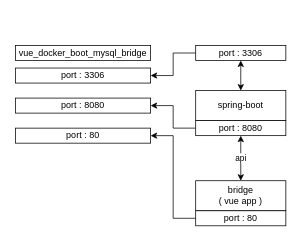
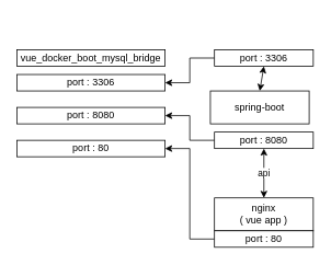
  <mxCell id="0" />
  <mxCell id="1" parent="0" />
  <mxCell id="2" value="" style="group" vertex="1" connectable="0" parent="1"><mxGeometry x="20" y="20" width="360" height="280" as="geometry" /></mxCell>
  <mxCell id="3" value="vue_docker_boot_mysql_bridge" style="rounded=0;whiteSpace=wrap;html=1;" vertex="1" parent="2"><mxGeometry y="40" width="180" height="20" as="geometry" /></mxCell>
- <mxCell id="4" value="spring-boot" style="rounded=0;whiteSpace=wrap;html=1;" vertex="1" parent="2"><mxGeometry x="240" y="100" width="120" height="40" as="geometry" /></mxCell>
+ <mxCell id="4" value="spring-boot" style="rounded=0;whiteSpace=wrap;html=1;" vertex="1" parent="2"><mxGeometry x="235" y="90" width="120" height="40" as="geometry" /></mxCell>
  <mxCell id="5" value="port : 3306" style="rounded=0;whiteSpace=wrap;html=1;" vertex="1" parent="2"><mxGeometry y="70" width="180" height="20" as="geometry" /></mxCell>
  <mxCell id="6" value="port : 8080" style="rounded=0;whiteSpace=wrap;html=1;" vertex="1" parent="2"><mxGeometry y="110" width="180" height="20" as="geometry" /></mxCell>
  <mxCell id="7" style="edgeStyle=orthogonalEdgeStyle;rounded=0;orthogonalLoop=1;jettySize=auto;html=1;entryX=1;entryY=0.5;entryDx=0;entryDy=0;" edge="1" parent="2" source="8" target="6"><mxGeometry relative="1" as="geometry" /></mxCell>
  <mxCell id="8" value="port : 8080" style="rounded=0;whiteSpace=wrap;html=1;" vertex="1" parent="2"><mxGeometry x="240" y="140" width="120" height="20" as="geometry" /></mxCell>
  <mxCell id="9" style="edgeStyle=orthogonalEdgeStyle;rounded=0;orthogonalLoop=1;jettySize=auto;html=1;entryX=1;entryY=0.5;entryDx=0;entryDy=0;" edge="1" parent="2" source="10" target="5"><mxGeometry relative="1" as="geometry" /></mxCell>
  <mxCell id="10" value="port : 3306" style="rounded=0;whiteSpace=wrap;html=1;" vertex="1" parent="2"><mxGeometry x="240" y="40" width="120" height="20" as="geometry" /></mxCell>
  <mxCell id="11" value="" style="endArrow=classic;startArrow=classic;html=1;rounded=0;entryX=0.5;entryY=1;entryDx=0;entryDy=0;exitX=0.5;exitY=0;exitDx=0;exitDy=0;" edge="1" parent="2" source="4" target="10"><mxGeometry width="50" height="50" relative="1" as="geometry"><mxPoint x="231" y="120" as="sourcePoint" /><mxPoint x="281" y="70" as="targetPoint" /></mxGeometry></mxCell>
  <mxCell id="12" value="port : 80" style="rounded=0;whiteSpace=wrap;html=1;" vertex="1" parent="2"><mxGeometry y="150" width="180" height="20" as="geometry" /></mxCell>
- <mxCell id="13" value="bridge&lt;br&gt;( vue app )" style="rounded=0;whiteSpace=wrap;html=1;" vertex="1" parent="2"><mxGeometry x="240" y="220" width="120" height="40" as="geometry" /></mxCell>
+ <mxCell id="13" value="nginx&lt;br&gt;( vue app )" style="rounded=0;whiteSpace=wrap;html=1;" vertex="1" parent="2"><mxGeometry x="240" y="220" width="120" height="40" as="geometry" /></mxCell>
  <mxCell id="14" style="edgeStyle=orthogonalEdgeStyle;rounded=0;orthogonalLoop=1;jettySize=auto;html=1;entryX=1;entryY=0.5;entryDx=0;entryDy=0;" edge="1" parent="2" source="15" target="12"><mxGeometry relative="1" as="geometry" /></mxCell>
  <mxCell id="15" value="port : 80" style="rounded=0;whiteSpace=wrap;html=1;" vertex="1" parent="2"><mxGeometry x="240" y="260" width="120" height="20" as="geometry" /></mxCell>
  <mxCell id="16" value="api" style="endArrow=classic;startArrow=classic;html=1;rounded=0;" edge="1" parent="2" source="13" target="8"><mxGeometry width="50" height="50" relative="1" as="geometry"><mxPoint x="310" y="220" as="sourcePoint" /><mxPoint x="310" y="180" as="targetPoint" /></mxGeometry></mxCell>
